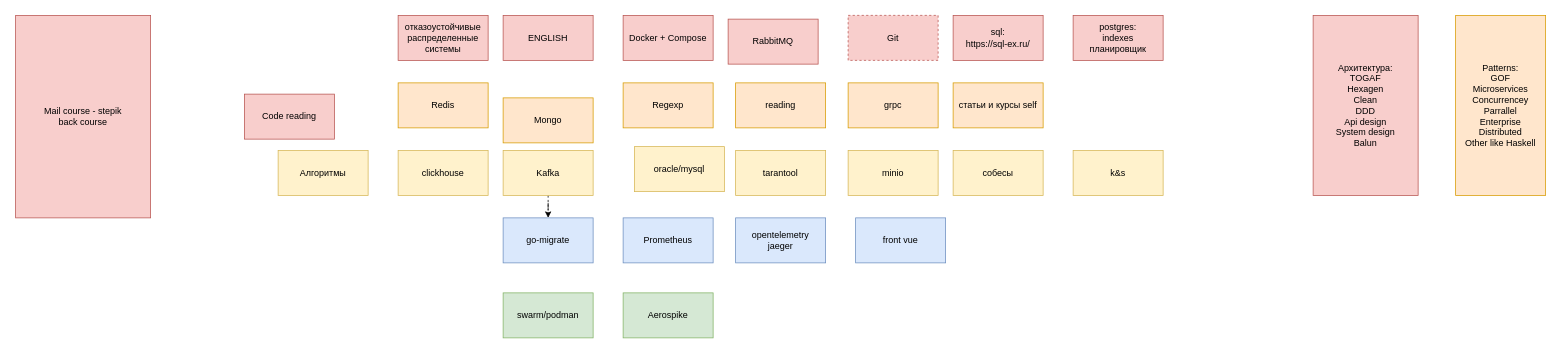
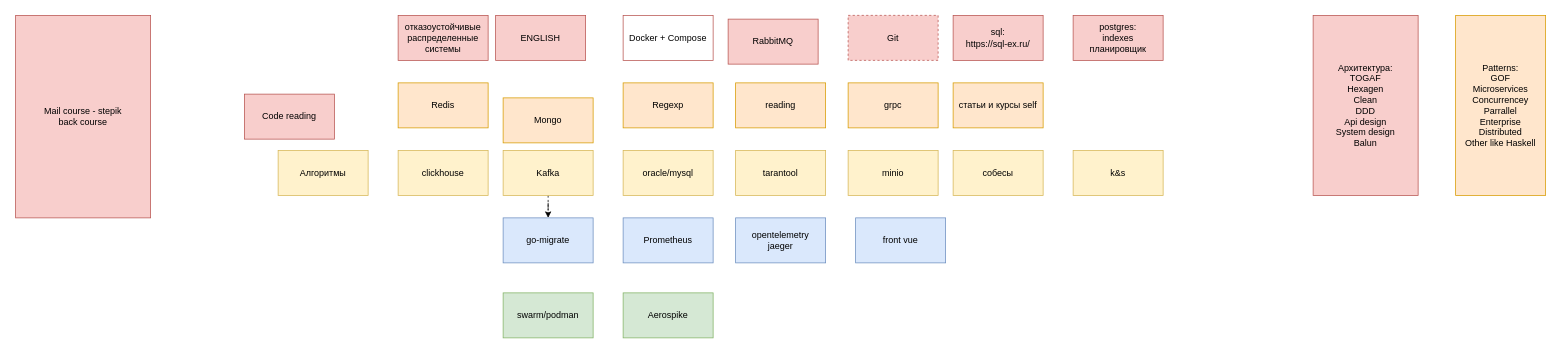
  <mxCell id="0" />
  <mxCell id="1" parent="0" />
- <mxCell id="2" value="ENGLISH&lt;br&gt;" style="rounded=0;whiteSpace=wrap;html=1;fillColor=#f8cecc;strokeColor=#b85450;" vertex="1" parent="1"><mxGeometry x="670" y="20" width="120" height="60" as="geometry" /></mxCell>
+ <mxCell id="2" value="ENGLISH&lt;br&gt;" style="rounded=0;whiteSpace=wrap;html=1;fillColor=#f8cecc;strokeColor=#b85450;" vertex="1" parent="1"><mxGeometry x="660" y="20" width="120" height="60" as="geometry" /></mxCell>
  <mxCell id="3" value="Aerospike" style="rounded=0;whiteSpace=wrap;html=1;fillColor=#d5e8d4;strokeColor=#82b366;" vertex="1" parent="1"><mxGeometry x="830" y="390" width="120" height="60" as="geometry" /></mxCell>
  <mxCell id="4" value="Git" style="rounded=0;whiteSpace=wrap;html=1;fillColor=#f8cecc;strokeColor=#b85450;dashed=1;" vertex="1" parent="1"><mxGeometry x="1130" y="20" width="120" height="60" as="geometry" /></mxCell>
  <mxCell id="5" value="sql:&lt;br&gt;https://sql-ex.ru/" style="rounded=0;whiteSpace=wrap;html=1;fillColor=#f8cecc;strokeColor=#b85450;" vertex="1" parent="1"><mxGeometry x="1270" y="20" width="120" height="60" as="geometry" /></mxCell>
  <mxCell id="6" value="Prometheus" style="rounded=0;whiteSpace=wrap;html=1;fillColor=#dae8fc;strokeColor=#6c8ebf;" vertex="1" parent="1"><mxGeometry x="830" y="290" width="120" height="60" as="geometry" /></mxCell>
  <mxCell id="7" value="RabbitMQ" style="rounded=0;whiteSpace=wrap;html=1;fillColor=#f8cecc;strokeColor=#b85450;" vertex="1" parent="1"><mxGeometry x="970" y="25" width="120" height="60" as="geometry" /></mxCell>
  <mxCell id="8" value="swarm/podman" style="rounded=0;whiteSpace=wrap;html=1;fillColor=#d5e8d4;strokeColor=#82b366;" vertex="1" parent="1"><mxGeometry x="670" y="390" width="120" height="60" as="geometry" /></mxCell>
  <mxCell id="9" value="Mongo" style="rounded=0;whiteSpace=wrap;html=1;fillColor=#ffe6cc;strokeColor=#d79b00;" vertex="1" parent="1"><mxGeometry x="670" y="130" width="120" height="60" as="geometry" /></mxCell>
- <mxCell id="10" value="Docker + Compose" style="rounded=0;whiteSpace=wrap;html=1;fillColor=#f8cecc;strokeColor=#b85450;" vertex="1" parent="1"><mxGeometry x="830" y="20" width="120" height="60" as="geometry" /></mxCell>
+ <mxCell id="10" value="Docker + Compose" style="rounded=0;whiteSpace=wrap;html=1;fillColor=#ffffff;strokeColor=#b85450;" vertex="1" parent="1"><mxGeometry x="830" y="20" width="120" height="60" as="geometry" /></mxCell>
  <mxCell id="11" value="tarantool" style="rounded=0;whiteSpace=wrap;html=1;fillColor=#fff2cc;strokeColor=#d6b656;" vertex="1" parent="1"><mxGeometry x="980" y="200" width="120" height="60" as="geometry" /></mxCell>
  <mxCell id="12" value="opentelemetry&lt;br&gt;jaeger" style="rounded=0;whiteSpace=wrap;html=1;fillColor=#dae8fc;strokeColor=#6c8ebf;" vertex="1" parent="1"><mxGeometry x="980" y="290" width="120" height="60" as="geometry" /></mxCell>
- <mxCell id="13" value="oracle/mysql" style="rounded=0;whiteSpace=wrap;html=1;fillColor=#fff2cc;strokeColor=#d6b656;" vertex="1" parent="1"><mxGeometry x="845" y="195" width="120" height="60" as="geometry" /></mxCell>
+ <mxCell id="13" value="oracle/mysql" style="rounded=0;whiteSpace=wrap;html=1;fillColor=#fff2cc;strokeColor=#d6b656;" vertex="1" parent="1"><mxGeometry x="830" y="200" width="120" height="60" as="geometry" /></mxCell>
  <mxCell id="14" value="postgres:&lt;br&gt;indexes&lt;br&gt;планировщик" style="rounded=0;whiteSpace=wrap;html=1;fillColor=#f8cecc;strokeColor=#b85450;" vertex="1" parent="1"><mxGeometry x="1430" y="20" width="120" height="60" as="geometry" /></mxCell>
  <mxCell id="15" value="Patterns:&lt;br&gt;GOF&lt;br&gt;Microservices&lt;br&gt;Concurrencey&lt;br&gt;Parrallel&lt;br&gt;Enterprise&lt;br&gt;Distributed&lt;br&gt;Other like Haskell" style="rounded=0;whiteSpace=wrap;html=1;fillColor=#ffe6cc;strokeColor=#d79b00;" vertex="1" parent="1"><mxGeometry x="1940" y="20" width="120" height="240" as="geometry" /></mxCell>
  <mxCell id="16" value="Архитектура:&lt;br&gt;TOGAF&lt;br&gt;Hexagen&lt;br&gt;Clean&lt;br&gt;DDD&lt;br&gt;Api design&lt;br&gt;System design&lt;br&gt;Balun" style="rounded=0;whiteSpace=wrap;html=1;fillColor=#f8cecc;strokeColor=#b85450;" vertex="1" parent="1"><mxGeometry x="1750" y="20" width="140" height="240" as="geometry" /></mxCell>
  <mxCell id="17" value="" style="edgeStyle=orthogonalEdgeStyle;rounded=0;orthogonalLoop=1;jettySize=auto;html=1;dashed=1;" edge="1" parent="1" source="18" target="19"><mxGeometry relative="1" as="geometry" /></mxCell>
  <mxCell id="18" value="Kafka" style="rounded=0;whiteSpace=wrap;html=1;fillColor=#fff2cc;strokeColor=#d6b656;" vertex="1" parent="1"><mxGeometry x="670" y="200" width="120" height="60" as="geometry" /></mxCell>
  <mxCell id="19" value="go-migrate" style="rounded=0;whiteSpace=wrap;html=1;fillColor=#dae8fc;strokeColor=#6c8ebf;" vertex="1" parent="1"><mxGeometry x="670" y="290" width="120" height="60" as="geometry" /></mxCell>
  <mxCell id="20" value="Regexp" style="rounded=0;whiteSpace=wrap;html=1;fillColor=#ffe6cc;strokeColor=#d79b00;" vertex="1" parent="1"><mxGeometry x="830" y="110" width="120" height="60" as="geometry" /></mxCell>
  <mxCell id="21" value="k&amp;amp;s" style="rounded=0;whiteSpace=wrap;html=1;fillColor=#fff2cc;strokeColor=#d6b656;" vertex="1" parent="1"><mxGeometry x="1430" y="200" width="120" height="60" as="geometry" /></mxCell>
  <mxCell id="22" value="front vue" style="rounded=0;whiteSpace=wrap;html=1;fillColor=#dae8fc;strokeColor=#6c8ebf;" vertex="1" parent="1"><mxGeometry x="1140" y="290" width="120" height="60" as="geometry" /></mxCell>
  <mxCell id="23" value="собесы" style="rounded=0;whiteSpace=wrap;html=1;fillColor=#fff2cc;strokeColor=#d6b656;" vertex="1" parent="1"><mxGeometry x="1270" y="200" width="120" height="60" as="geometry" /></mxCell>
  <mxCell id="24" value="Алгоритмы" style="rounded=0;whiteSpace=wrap;html=1;fillColor=#fff2cc;strokeColor=#d6b656;" vertex="1" parent="1"><mxGeometry x="370" y="200" width="120" height="60" as="geometry" /></mxCell>
  <mxCell id="25" value="статьи и курсы self" style="rounded=0;whiteSpace=wrap;html=1;fillColor=#ffe6cc;strokeColor=#d79b00;" vertex="1" parent="1"><mxGeometry x="1270" y="110" width="120" height="60" as="geometry" /></mxCell>
  <mxCell id="26" value="reading" style="rounded=0;whiteSpace=wrap;html=1;fillColor=#ffe6cc;strokeColor=#d79b00;" vertex="1" parent="1"><mxGeometry x="980" y="110" width="120" height="60" as="geometry" /></mxCell>
  <mxCell id="27" value="Mail course - stepik&lt;br&gt;back course" style="rounded=0;whiteSpace=wrap;html=1;fillColor=#f8cecc;strokeColor=#b85450;" vertex="1" parent="1"><mxGeometry x="20" y="20" width="180" height="270" as="geometry" /></mxCell>
  <mxCell id="28" value="grpc" style="rounded=0;whiteSpace=wrap;html=1;fillColor=#ffe6cc;strokeColor=#d79b00;" vertex="1" parent="1"><mxGeometry x="1130" y="110" width="120" height="60" as="geometry" /></mxCell>
  <mxCell id="29" value="отказоустойчивые распределенные системы" style="rounded=0;whiteSpace=wrap;html=1;fillColor=#f8cecc;strokeColor=#b85450;" vertex="1" parent="1"><mxGeometry x="530" y="20" width="120" height="60" as="geometry" /></mxCell>
  <mxCell id="30" value="Redis" style="rounded=0;whiteSpace=wrap;html=1;fillColor=#ffe6cc;strokeColor=#d79b00;" vertex="1" parent="1"><mxGeometry x="530" y="110" width="120" height="60" as="geometry" /></mxCell>
  <mxCell id="31" value="clickhouse" style="rounded=0;whiteSpace=wrap;html=1;fillColor=#fff2cc;strokeColor=#d6b656;" vertex="1" parent="1"><mxGeometry x="530" y="200" width="120" height="60" as="geometry" /></mxCell>
  <mxCell id="32" value="minio" style="rounded=0;whiteSpace=wrap;html=1;fillColor=#fff2cc;strokeColor=#d6b656;" vertex="1" parent="1"><mxGeometry x="1130" y="200" width="120" height="60" as="geometry" /></mxCell>
  <mxCell id="33" value="Code reading" style="rounded=0;whiteSpace=wrap;html=1;fillColor=#f8cecc;strokeColor=#b85450;" vertex="1" parent="1"><mxGeometry x="325" y="125" width="120" height="60" as="geometry" /></mxCell>
